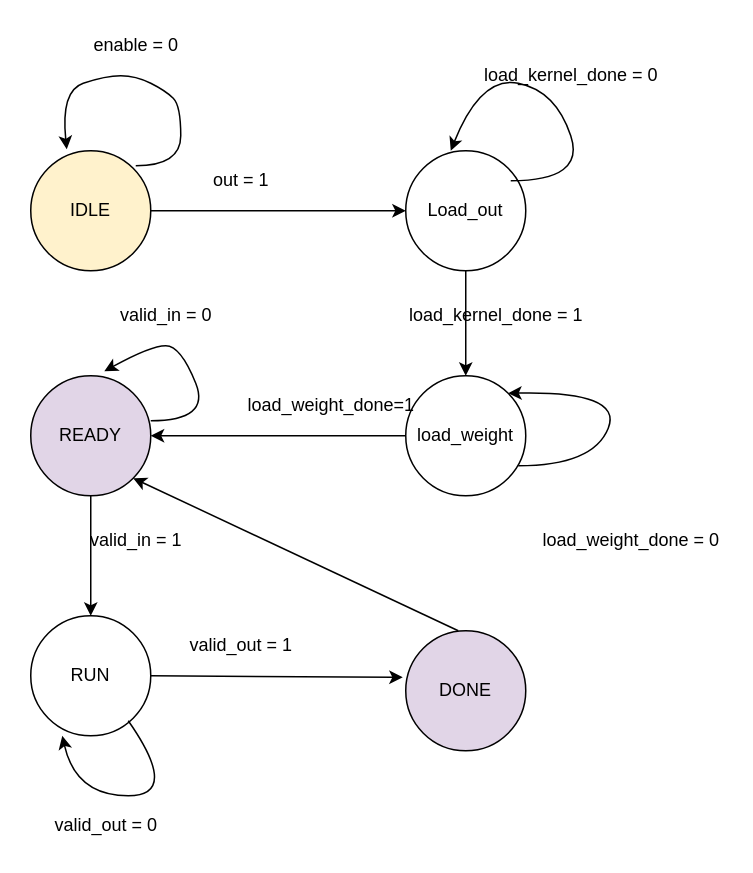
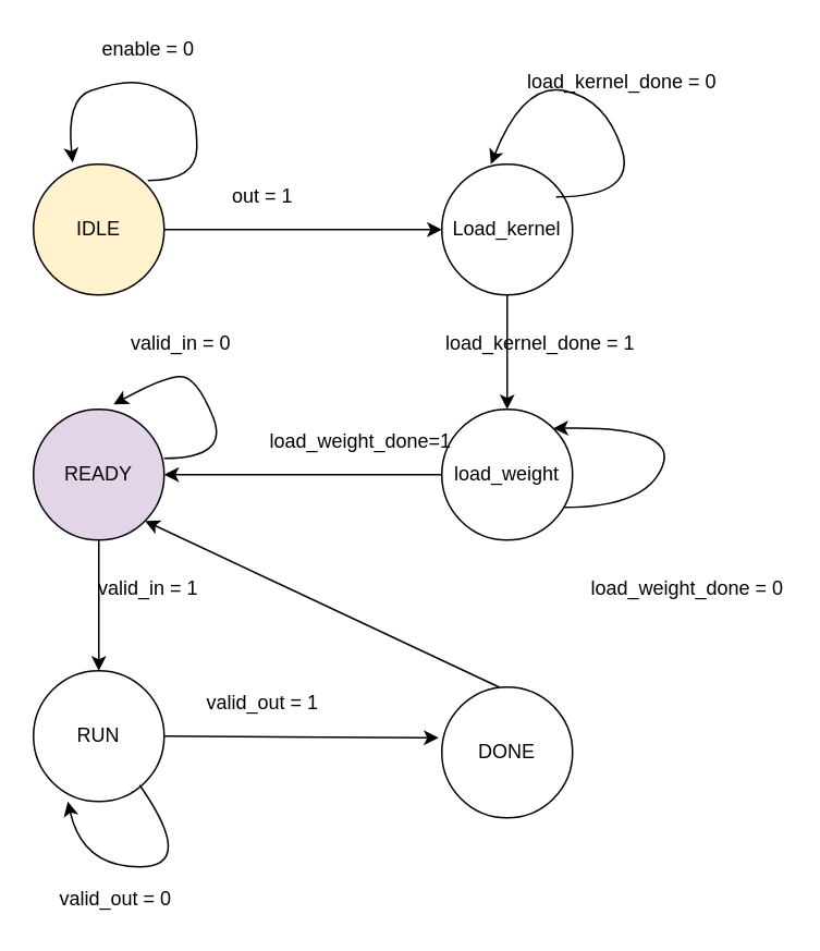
  <mxCell id="0" />
  <mxCell id="1" parent="0" />
  <mxCell id="2" value="IDLE" style="ellipse;whiteSpace=wrap;html=1;aspect=fixed;fillColor=#fff2cc;" vertex="1" parent="1"><mxGeometry x="20" y="100" width="80" height="80" as="geometry" /></mxCell>
- <mxCell id="3" value="Load_out" style="ellipse;whiteSpace=wrap;html=1;aspect=fixed;" vertex="1" parent="1"><mxGeometry x="270" y="100" width="80" height="80" as="geometry" /></mxCell>
+ <mxCell id="3" value="Load_kernel" style="ellipse;whiteSpace=wrap;html=1;aspect=fixed;" vertex="1" parent="1"><mxGeometry x="270" y="100" width="80" height="80" as="geometry" /></mxCell>
  <mxCell id="4" value="load_weight" style="ellipse;whiteSpace=wrap;html=1;aspect=fixed;" vertex="1" parent="1"><mxGeometry x="270" y="250" width="80" height="80" as="geometry" /></mxCell>
  <mxCell id="5" value="READY" style="ellipse;whiteSpace=wrap;html=1;aspect=fixed;fillColor=#e1d5e7;" vertex="1" parent="1"><mxGeometry x="20" y="250" width="80" height="80" as="geometry" /></mxCell>
  <mxCell id="6" value="RUN" style="ellipse;whiteSpace=wrap;html=1;aspect=fixed;" vertex="1" parent="1"><mxGeometry x="20" y="410" width="80" height="80" as="geometry" /></mxCell>
- <mxCell id="7" value="DONE" style="ellipse;whiteSpace=wrap;html=1;aspect=fixed;fillColor=#e1d5e7;" vertex="1" parent="1"><mxGeometry x="270" y="420" width="80" height="80" as="geometry" /></mxCell>
+ <mxCell id="7" value="DONE" style="ellipse;whiteSpace=wrap;html=1;aspect=fixed;" vertex="1" parent="1"><mxGeometry x="270" y="420" width="80" height="80" as="geometry" /></mxCell>
  <mxCell id="8" value="" style="endArrow=classic;html=1;rounded=0;entryX=0;entryY=0.5;entryDx=0;entryDy=0;" edge="1" parent="1" target="3"><mxGeometry width="50" height="50" relative="1" as="geometry"><mxPoint x="100" y="140" as="sourcePoint" /><mxPoint x="150" y="90" as="targetPoint" /></mxGeometry></mxCell>
  <mxCell id="9" value="out = 1" style="text;html=1;align=center;verticalAlign=middle;resizable=0;points=[];autosize=1;strokeColor=none;fillColor=none;" vertex="1" parent="1"><mxGeometry x="125" y="110" width="70" height="20" as="geometry" /></mxCell>
  <mxCell id="10" value="" style="curved=1;endArrow=classic;html=1;rounded=0;entryX=0.3;entryY=-0.012;entryDx=0;entryDy=0;entryPerimeter=0;" edge="1" parent="1" target="2"><mxGeometry width="50" height="50" relative="1" as="geometry"><mxPoint x="90" y="110" as="sourcePoint" /><mxPoint x="140" as="targetPoint" y="60" /><Array as="points"><mxPoint x="120" y="110" /><mxPoint x="120" y="70" /><mxPoint x="110" y="60" /><mxPoint x="90" y="50" /><mxPoint x="70" y="50" /><mxPoint x="40" y="60" /></Array></mxGeometry></mxCell>
  <mxCell id="11" value="enable = 0" style="text;html=1;align=center;verticalAlign=middle;resizable=0;points=[];autosize=1;strokeColor=none;fillColor=none;" vertex="1" parent="1"><mxGeometry x="55" y="20" width="70" height="20" as="geometry" /></mxCell>
  <mxCell id="12" value="" style="endArrow=classic;html=1;rounded=0;" edge="1" parent="1" target="4"><mxGeometry width="50" height="50" relative="1" as="geometry"><mxPoint x="310" y="180" as="sourcePoint" /><mxPoint x="360" y="130" as="targetPoint" /></mxGeometry></mxCell>
  <mxCell id="13" value="load_kernel_done = 1" style="text;html=1;align=center;verticalAlign=middle;resizable=0;points=[];autosize=1;strokeColor=none;fillColor=none;" vertex="1" parent="1"><mxGeometry x="270" y="200" width="120" height="20" as="geometry" /></mxCell>
  <mxCell id="14" value="" style="curved=1;endArrow=classic;html=1;rounded=0;entryX=0.375;entryY=0;entryDx=0;entryDy=0;entryPerimeter=0;" edge="1" parent="1" target="3"><mxGeometry width="50" height="50" relative="1" as="geometry"><mxPoint x="340" y="120" as="sourcePoint" /><mxPoint x="390" y="70" as="targetPoint" /><Array as="points"><mxPoint x="390" y="120" /><mxPoint x="370" y="60" /><mxPoint x="320" y="50" /></Array></mxGeometry></mxCell>
  <mxCell id="15" value="load_kernel_done = 0" style="text;html=1;align=center;verticalAlign=middle;resizable=0;points=[];autosize=1;strokeColor=none;fillColor=none;" vertex="1" parent="1"><mxGeometry x="320" y="40" width="120" height="20" as="geometry" /></mxCell>
  <mxCell id="16" value="" style="endArrow=classic;html=1;rounded=0;entryX=1;entryY=0.5;entryDx=0;entryDy=0;" edge="1" parent="1" target="5"><mxGeometry width="50" height="50" relative="1" as="geometry"><mxPoint x="270" y="290" as="sourcePoint" /><mxPoint x="320" y="240" as="targetPoint" /></mxGeometry></mxCell>
  <mxCell id="17" value="load_weight_done=1" style="text;html=1;align=center;verticalAlign=middle;resizable=0;points=[];autosize=1;strokeColor=none;fillColor=none;" vertex="1" parent="1"><mxGeometry x="160" y="260" width="120" height="20" as="geometry" /></mxCell>
  <mxCell id="18" value="" style="curved=1;endArrow=classic;html=1;rounded=0;entryX=1;entryY=0;entryDx=0;entryDy=0;" edge="1" parent="1" target="4"><mxGeometry width="50" height="50" relative="1" as="geometry"><mxPoint x="345" y="310" as="sourcePoint" /><mxPoint x="395" y="260" as="targetPoint" /><Array as="points"><mxPoint x="395" y="310" /><mxPoint x="415" y="260" /></Array></mxGeometry></mxCell>
  <mxCell id="19" value="load_weight_done = 0" style="text;html=1;align=center;verticalAlign=middle;resizable=0;points=[];autosize=1;strokeColor=none;fillColor=none;" vertex="1" parent="1"><mxGeometry x="360" y="350" width="120" height="20" as="geometry" /></mxCell>
  <mxCell id="20" value="" style="endArrow=classic;html=1;rounded=0;entryX=0.5;entryY=0;entryDx=0;entryDy=0;" edge="1" parent="1" target="6"><mxGeometry width="50" height="50" relative="1" as="geometry"><mxPoint x="60" y="330" as="sourcePoint" /><mxPoint x="105" y="280" as="targetPoint" /></mxGeometry></mxCell>
  <mxCell id="21" value="valid_in = 1" style="text;html=1;align=center;verticalAlign=middle;resizable=0;points=[];autosize=1;strokeColor=none;fillColor=none;" vertex="1" parent="1"><mxGeometry x="55" y="350" width="70" height="20" as="geometry" /></mxCell>
  <mxCell id="22" value="" style="curved=1;endArrow=classic;html=1;rounded=0;entryX=0.613;entryY=-0.037;entryDx=0;entryDy=0;entryPerimeter=0;" edge="1" parent="1" target="5"><mxGeometry width="50" height="50" relative="1" as="geometry"><mxPoint x="100" y="280" as="sourcePoint" /><mxPoint x="60" y="230" as="targetPoint" /><Array as="points"><mxPoint x="140" y="280" /><mxPoint x="120" y="230" /><mxPoint x="100" y="230" /></Array></mxGeometry></mxCell>
  <mxCell id="23" value="valid_in = 0" style="text;html=1;align=center;verticalAlign=middle;resizable=0;points=[];autosize=1;strokeColor=none;fillColor=none;" vertex="1" parent="1"><mxGeometry x="75" y="200" width="70" height="20" as="geometry" /></mxCell>
  <mxCell id="24" value="" style="endArrow=classic;html=1;rounded=0;entryX=-0.025;entryY=0.388;entryDx=0;entryDy=0;entryPerimeter=0;" edge="1" parent="1" target="7"><mxGeometry width="50" height="50" relative="1" as="geometry"><mxPoint x="100" y="450" as="sourcePoint" /><mxPoint x="150" y="400" as="targetPoint" /></mxGeometry></mxCell>
  <mxCell id="25" value="valid_out = 1" style="text;html=1;align=center;verticalAlign=middle;resizable=0;points=[];autosize=1;strokeColor=none;fillColor=none;" vertex="1" parent="1"><mxGeometry x="120" y="420" width="80" height="20" as="geometry" /></mxCell>
  <mxCell id="26" value="" style="curved=1;endArrow=classic;html=1;rounded=0;entryX=0.263;entryY=1;entryDx=0;entryDy=0;entryPerimeter=0;" edge="1" parent="1" target="6"><mxGeometry width="50" height="50" relative="1" as="geometry"><mxPoint x="85" y="480" as="sourcePoint" /><mxPoint x="10" y="480" as="targetPoint" /><Array as="points"><mxPoint x="120" y="530" /><mxPoint x="50" y="530" /></Array></mxGeometry></mxCell>
  <mxCell id="27" value="valid_out = 0" style="text;html=1;align=center;verticalAlign=middle;resizable=0;points=[];autosize=1;strokeColor=none;fillColor=none;" vertex="1" parent="1"><mxGeometry x="30" y="540" width="80" height="20" as="geometry" /></mxCell>
  <mxCell id="28" value="" style="endArrow=classic;html=1;rounded=0;entryX=1;entryY=1;entryDx=0;entryDy=0;" edge="1" parent="1" target="5"><mxGeometry width="50" height="50" relative="1" as="geometry"><mxPoint x="305" y="420" as="sourcePoint" /><mxPoint x="355" y="370" as="targetPoint" /></mxGeometry></mxCell>
